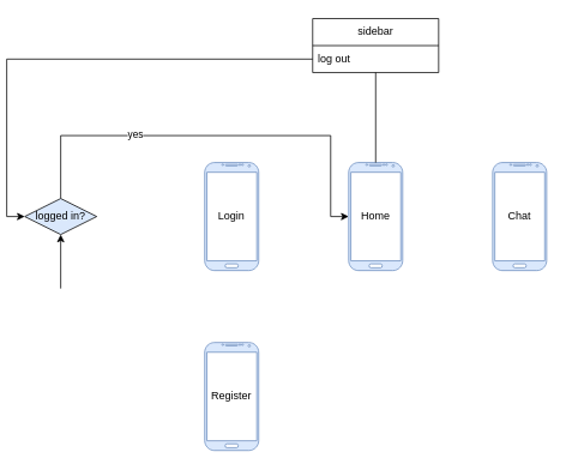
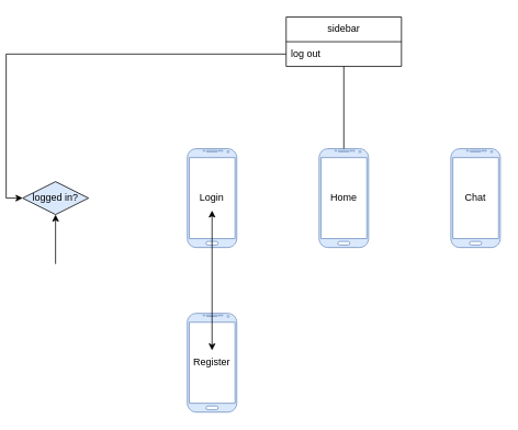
  <mxCell id="0" />
  <mxCell id="1" parent="0" />
  <mxCell id="2" value="" style="group" vertex="1" connectable="0" parent="1"><mxGeometry x="220" y="180" width="60" height="120" as="geometry" /></mxCell>
  <mxCell id="3" value="" style="verticalLabelPosition=bottom;verticalAlign=top;html=1;shadow=0;dashed=0;strokeWidth=1;shape=mxgraph.android.phone2;strokeColor=#6c8ebf;fillColor=#dae8fc;" vertex="1" parent="2"><mxGeometry width="60" height="120" as="geometry" /></mxCell>
  <mxCell id="4" value="Login" style="text;html=1;align=center;verticalAlign=middle;whiteSpace=wrap;rounded=0;" vertex="1" parent="2"><mxGeometry y="45" width="60" height="30" as="geometry" /></mxCell>
  <mxCell id="5" value="" style="group" vertex="1" connectable="0" parent="1"><mxGeometry x="220" y="380" width="60" height="120" as="geometry" /></mxCell>
  <mxCell id="6" value="" style="verticalLabelPosition=bottom;verticalAlign=top;html=1;shadow=0;dashed=0;strokeWidth=1;shape=mxgraph.android.phone2;strokeColor=#6c8ebf;fillColor=#dae8fc;" vertex="1" parent="5"><mxGeometry width="60" height="120" as="geometry" /></mxCell>
  <mxCell id="7" value="Register" style="text;html=1;align=center;verticalAlign=middle;whiteSpace=wrap;rounded=0;" vertex="1" parent="5"><mxGeometry y="45" width="60" height="30" as="geometry" /></mxCell>
  <mxCell id="8" value="" style="group" vertex="1" connectable="0" parent="1"><mxGeometry x="380" y="180" width="60" height="120" as="geometry" /></mxCell>
  <mxCell id="9" value="" style="verticalLabelPosition=bottom;verticalAlign=top;html=1;shadow=0;dashed=0;strokeWidth=1;shape=mxgraph.android.phone2;strokeColor=#6c8ebf;fillColor=#dae8fc;" vertex="1" parent="8"><mxGeometry width="60" height="120" as="geometry" /></mxCell>
  <mxCell id="10" value="Home" style="text;html=1;align=center;verticalAlign=middle;whiteSpace=wrap;rounded=0;" vertex="1" parent="8"><mxGeometry y="45" width="60" height="30" as="geometry" /></mxCell>
  <mxCell id="11" value="" style="group" vertex="1" connectable="0" parent="1"><mxGeometry x="540" y="180" width="60" height="120" as="geometry" /></mxCell>
  <mxCell id="12" value="" style="verticalLabelPosition=bottom;verticalAlign=top;html=1;shadow=0;dashed=0;strokeWidth=1;shape=mxgraph.android.phone2;strokeColor=#6c8ebf;fillColor=#dae8fc;" vertex="1" parent="11"><mxGeometry width="60" height="120" as="geometry" /></mxCell>
  <mxCell id="13" value="Chat" style="text;html=1;align=center;verticalAlign=middle;whiteSpace=wrap;rounded=0;" vertex="1" parent="11"><mxGeometry y="45" width="60" height="30" as="geometry" /></mxCell>
- <mxCell id="15" style="edgeStyle=orthogonalEdgeStyle;rounded=0;orthogonalLoop=1;jettySize=auto;html=1;" edge="1" parent="1" source="17" target="10"><mxGeometry relative="1" as="geometry"><Array as="points"><mxPoint x="60" y="150" /><mxPoint x="360" y="150" /><mxPoint x="360" y="240" /></Array></mxGeometry></mxCell>
- <mxCell id="16" value="yes" style="edgeLabel;html=1;align=center;verticalAlign=middle;resizable=0;points=[];" vertex="1" connectable="0" parent="15"><mxGeometry x="-0.365" y="2" relative="1" as="geometry"><mxPoint as="offset" /></mxGeometry></mxCell>
+ <mxCell id="14" style="edgeStyle=orthogonalEdgeStyle;rounded=0;orthogonalLoop=1;jettySize=auto;html=1;startArrow=classic;startFill=1;" edge="1" parent="1" source="4" target="7"><mxGeometry relative="1" as="geometry" /></mxCell>
  <mxCell id="17" value="logged in?" style="rhombus;whiteSpace=wrap;html=1;fillColor=#dae8fc;" vertex="1" parent="1"><mxGeometry x="20" y="220" width="80" height="40" as="geometry" /></mxCell>
  <mxCell id="18" value="sidebar" style="swimlane;fontStyle=0;childLayout=stackLayout;horizontal=1;startSize=30;horizontalStack=0;resizeParent=1;resizeParentMax=0;resizeLast=0;collapsible=1;marginBottom=0;whiteSpace=wrap;html=1;" vertex="1" parent="1"><mxGeometry x="340" y="20" width="140" height="60" as="geometry" /></mxCell>
  <mxCell id="19" value="log out" style="text;strokeColor=none;fillColor=none;align=left;verticalAlign=middle;spacingLeft=4;spacingRight=4;overflow=hidden;points=[[0,0.5],[1,0.5]];portConstraint=eastwest;rotatable=0;whiteSpace=wrap;html=1;" vertex="1" parent="18"><mxGeometry y="30" width="140" height="30" as="geometry" /></mxCell>
  <mxCell id="20" style="edgeStyle=orthogonalEdgeStyle;rounded=0;orthogonalLoop=1;jettySize=auto;html=1;endArrow=none;endFill=0;" edge="1" parent="1" source="9" target="18"><mxGeometry relative="1" as="geometry" /></mxCell>
  <mxCell id="21" style="edgeStyle=orthogonalEdgeStyle;rounded=0;orthogonalLoop=1;jettySize=auto;html=1;entryX=0;entryY=0.5;entryDx=0;entryDy=0;" edge="1" parent="1" source="19" target="17"><mxGeometry relative="1" as="geometry" /></mxCell>
  <mxCell id="22" value="" style="endArrow=classic;html=1;rounded=0;" edge="1" parent="1" target="17"><mxGeometry width="50" height="50" relative="1" as="geometry"><mxPoint x="60" y="320" as="sourcePoint" /><mxPoint x="110" y="270" as="targetPoint" /></mxGeometry></mxCell>
